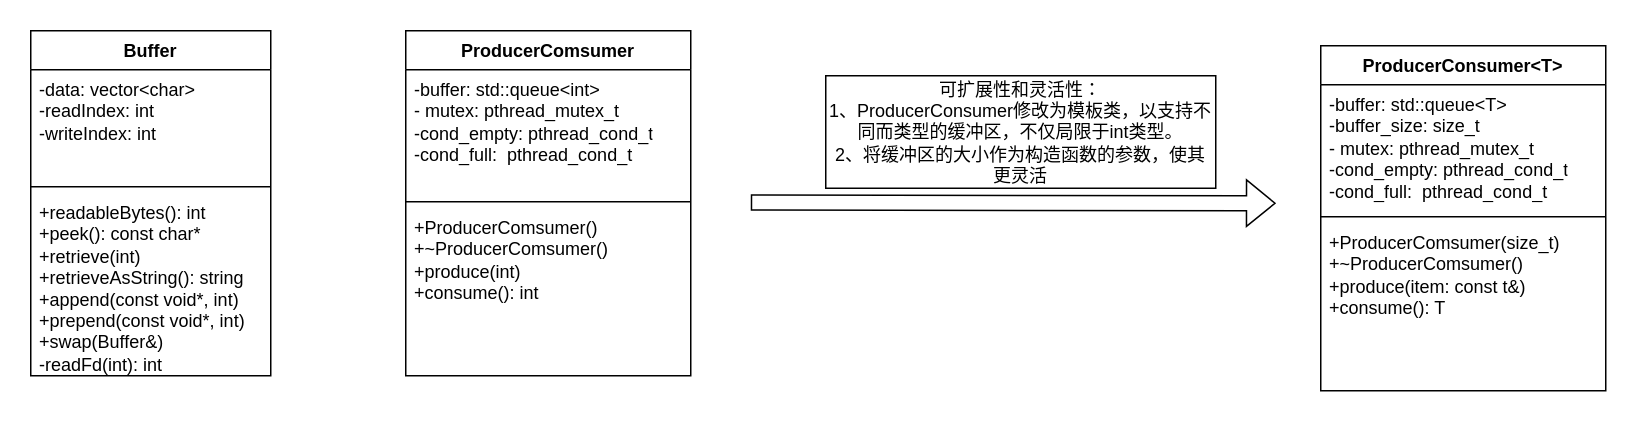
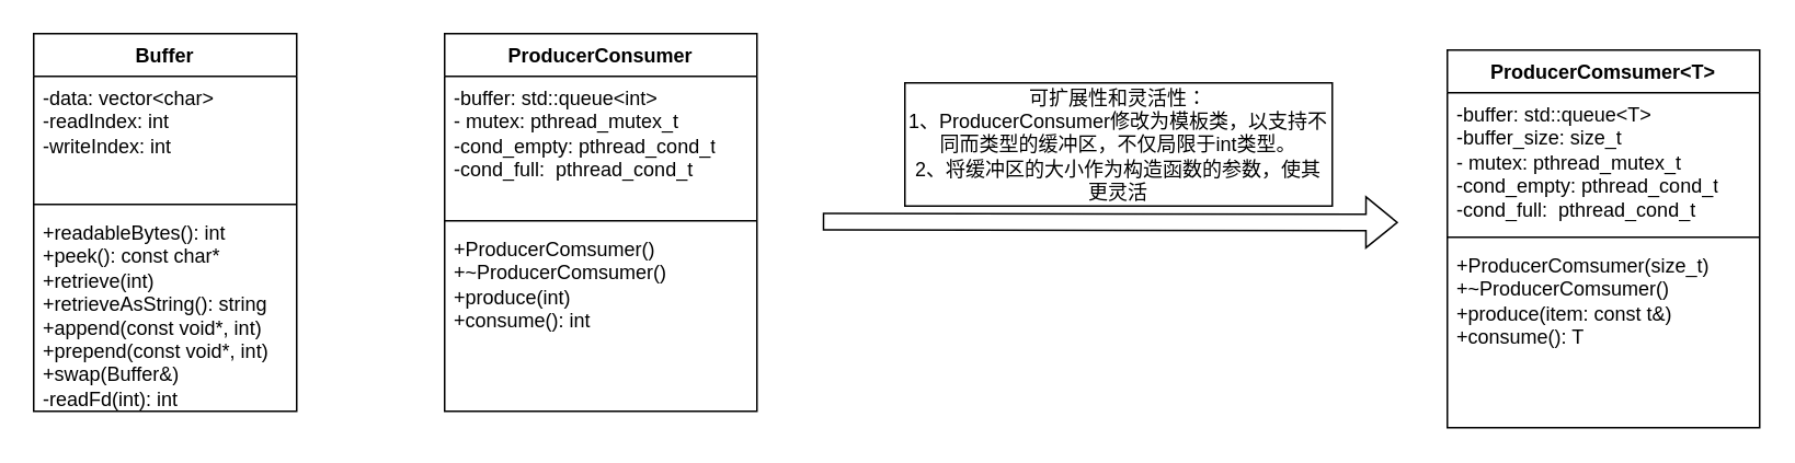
  <mxCell id="0" />
  <mxCell id="1" parent="0" />
  <mxCell id="2" value="Buffer" style="swimlane;fontStyle=1;align=center;verticalAlign=top;childLayout=stackLayout;horizontal=1;startSize=26;horizontalStack=0;resizeParent=1;resizeParentMax=0;resizeLast=0;collapsible=1;marginBottom=0;whiteSpace=wrap;html=1;" parent="1" vertex="1"><mxGeometry x="20" y="20" width="160" height="230" as="geometry" /></mxCell>
  <mxCell id="3" value="&lt;div&gt;-data: vector&amp;lt;char&amp;gt;&lt;/div&gt;&lt;div&gt;-readIndex: int&lt;/div&gt;&lt;div&gt;-writeIndex: int&lt;/div&gt;" style="text;strokeColor=none;fillColor=none;align=left;verticalAlign=top;spacingLeft=4;spacingRight=4;overflow=hidden;rotatable=0;points=[[0,0.5],[1,0.5]];portConstraint=eastwest;whiteSpace=wrap;html=1;" parent="2" vertex="1"><mxGeometry y="26" width="160" height="74" as="geometry" /></mxCell>
  <mxCell id="4" value="" style="line;strokeWidth=1;fillColor=none;align=left;verticalAlign=middle;spacingTop=-1;spacingLeft=3;spacingRight=3;rotatable=0;labelPosition=right;points=[];portConstraint=eastwest;strokeColor=inherit;" parent="2" vertex="1"><mxGeometry y="100" width="160" height="8" as="geometry" /></mxCell>
  <mxCell id="5" value="+readableBytes(): int&lt;div&gt;+peek(): const char*&lt;/div&gt;&lt;div&gt;+retrieve(int)&lt;/div&gt;&lt;div&gt;+retrieveAsString(): string&lt;/div&gt;&lt;div&gt;+append(const void*, int)&lt;/div&gt;&lt;div&gt;+prepend(const void*, int)&lt;/div&gt;&lt;div&gt;+swap(Buffer&amp;amp;)&lt;/div&gt;&lt;div&gt;-readFd(int): int&lt;/div&gt;" style="text;strokeColor=none;fillColor=none;align=left;verticalAlign=top;spacingLeft=4;spacingRight=4;overflow=hidden;rotatable=0;points=[[0,0.5],[1,0.5]];portConstraint=eastwest;whiteSpace=wrap;html=1;" parent="2" vertex="1"><mxGeometry y="108" width="160" height="122" as="geometry" /></mxCell>
- <mxCell id="6" value="ProducerComsumer" style="swimlane;fontStyle=1;align=center;verticalAlign=top;childLayout=stackLayout;horizontal=1;startSize=26;horizontalStack=0;resizeParent=1;resizeParentMax=0;resizeLast=0;collapsible=1;marginBottom=0;whiteSpace=wrap;html=1;" vertex="1" parent="1"><mxGeometry x="270" y="20" width="190" height="230" as="geometry" /></mxCell>
+ <mxCell id="6" value="ProducerConsumer" style="swimlane;fontStyle=1;align=center;verticalAlign=top;childLayout=stackLayout;horizontal=1;startSize=26;horizontalStack=0;resizeParent=1;resizeParentMax=0;resizeLast=0;collapsible=1;marginBottom=0;whiteSpace=wrap;html=1;" vertex="1" parent="1"><mxGeometry x="270" y="20" width="190" height="230" as="geometry" /></mxCell>
  <mxCell id="7" value="-buffer: std::queue&amp;lt;int&amp;gt;&lt;div&gt;- mutex: pthread_mutex_t&lt;/div&gt;&lt;div&gt;-cond_empty: pthread_cond_t&lt;/div&gt;&lt;div&gt;-cond_full:&amp;nbsp; pthread_cond_t&lt;/div&gt;" style="text;strokeColor=none;fillColor=none;align=left;verticalAlign=top;spacingLeft=4;spacingRight=4;overflow=hidden;rotatable=0;points=[[0,0.5],[1,0.5]];portConstraint=eastwest;whiteSpace=wrap;html=1;" vertex="1" parent="6"><mxGeometry y="26" width="190" height="84" as="geometry" /></mxCell>
  <mxCell id="8" value="" style="line;strokeWidth=1;fillColor=none;align=left;verticalAlign=middle;spacingTop=-1;spacingLeft=3;spacingRight=3;rotatable=0;labelPosition=right;points=[];portConstraint=eastwest;strokeColor=inherit;" vertex="1" parent="6"><mxGeometry y="110" width="190" height="8" as="geometry" /></mxCell>
  <mxCell id="9" value="+ProducerComsumer()&lt;div&gt;+~ProducerComsumer()&lt;/div&gt;&lt;div&gt;+produce(int)&lt;/div&gt;&lt;div&gt;+consume(): int&lt;/div&gt;" style="text;strokeColor=none;fillColor=none;align=left;verticalAlign=top;spacingLeft=4;spacingRight=4;overflow=hidden;rotatable=0;points=[[0,0.5],[1,0.5]];portConstraint=eastwest;whiteSpace=wrap;html=1;" vertex="1" parent="6"><mxGeometry y="118" width="190" height="112" as="geometry" /></mxCell>
- <mxCell id="10" value="ProducerConsumer&amp;lt;T&amp;gt;" style="swimlane;fontStyle=1;align=center;verticalAlign=top;childLayout=stackLayout;horizontal=1;startSize=26;horizontalStack=0;resizeParent=1;resizeParentMax=0;resizeLast=0;collapsible=1;marginBottom=0;whiteSpace=wrap;html=1;" vertex="1" parent="1"><mxGeometry x="880" y="30" width="190" height="230" as="geometry" /></mxCell>
+ <mxCell id="10" value="ProducerComsumer&amp;lt;T&amp;gt;" style="swimlane;fontStyle=1;align=center;verticalAlign=top;childLayout=stackLayout;horizontal=1;startSize=26;horizontalStack=0;resizeParent=1;resizeParentMax=0;resizeLast=0;collapsible=1;marginBottom=0;whiteSpace=wrap;html=1;" vertex="1" parent="1"><mxGeometry x="880" y="30" width="190" height="230" as="geometry" /></mxCell>
  <mxCell id="11" value="-buffer: std::queue&amp;lt;T&amp;gt;&lt;div&gt;-buffer_size: size_t&lt;br&gt;&lt;div&gt;- mutex: pthread_mutex_t&lt;/div&gt;&lt;div&gt;-cond_empty: pthread_cond_t&lt;/div&gt;&lt;div&gt;-cond_full:&amp;nbsp; pthread_cond_t&lt;/div&gt;&lt;/div&gt;" style="text;strokeColor=none;fillColor=none;align=left;verticalAlign=top;spacingLeft=4;spacingRight=4;overflow=hidden;rotatable=0;points=[[0,0.5],[1,0.5]];portConstraint=eastwest;whiteSpace=wrap;html=1;" vertex="1" parent="10"><mxGeometry y="26" width="190" height="84" as="geometry" /></mxCell>
  <mxCell id="12" value="" style="line;strokeWidth=1;fillColor=none;align=left;verticalAlign=middle;spacingTop=-1;spacingLeft=3;spacingRight=3;rotatable=0;labelPosition=right;points=[];portConstraint=eastwest;strokeColor=inherit;" vertex="1" parent="10"><mxGeometry y="110" width="190" height="8" as="geometry" /></mxCell>
  <mxCell id="13" value="+ProducerComsumer(size_t)&lt;div&gt;+~ProducerComsumer()&lt;/div&gt;&lt;div&gt;+produce(item: const t&amp;amp;)&lt;/div&gt;&lt;div&gt;+consume(): T&lt;/div&gt;" style="text;strokeColor=none;fillColor=none;align=left;verticalAlign=top;spacingLeft=4;spacingRight=4;overflow=hidden;rotatable=0;points=[[0,0.5],[1,0.5]];portConstraint=eastwest;whiteSpace=wrap;html=1;" vertex="1" parent="10"><mxGeometry y="118" width="190" height="112" as="geometry" /></mxCell>
  <mxCell id="14" value="" style="shape=flexArrow;endArrow=classic;html=1;rounded=0;" edge="1" parent="1"><mxGeometry width="50" height="50" relative="1" as="geometry"><mxPoint x="500" y="134.5" as="sourcePoint" /><mxPoint x="850" y="135" as="targetPoint" /></mxGeometry></mxCell>
  <mxCell id="15" value="可扩展性和灵活性：&lt;div&gt;1、ProducerConsumer修改为模板类，以支持不同而类型的缓冲区，不仅局限于int类型。&lt;/div&gt;&lt;div&gt;2、将缓冲区的大小作为构造函数的参数，使其更灵活&lt;/div&gt;" style="rounded=0;whiteSpace=wrap;html=1;" vertex="1" parent="1"><mxGeometry x="550" y="50" width="260" height="75" as="geometry" /></mxCell>
